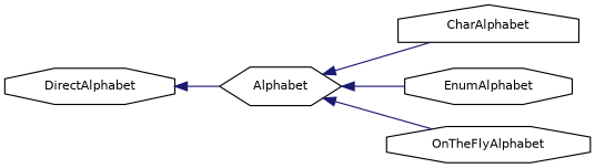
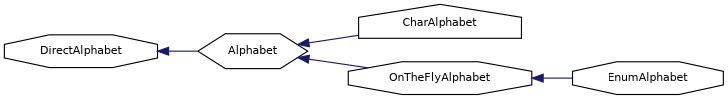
  digraph {
    rankdir=LR
    node [color=black fillcolor=white fontname=Helvetica fontsize=10 shape=octagon style=filled]
    edge [color=midnightblue dir=back fontname=Helvetica fontsize=10 labelfontname=Helvetica labelfontsize=10 style=solid]
    n1 [height=0.2 label=Alphabet shape=hexagon width=0.4]
    n2 [height=0.2 label=CharAlphabet shape=house width=0.4]
    n3 [height=0.2 label=EnumAlphabet width=0.4]
    n4 [height=0.2 label=OnTheFlyAlphabet width=0.4]
    n5 [height=0.2 label=DirectAlphabet width=0.4]
    n1 -> n2
-   n1 -> n3
+   n4 -> n3
    n1 -> n4
    n5 -> n1
  }
